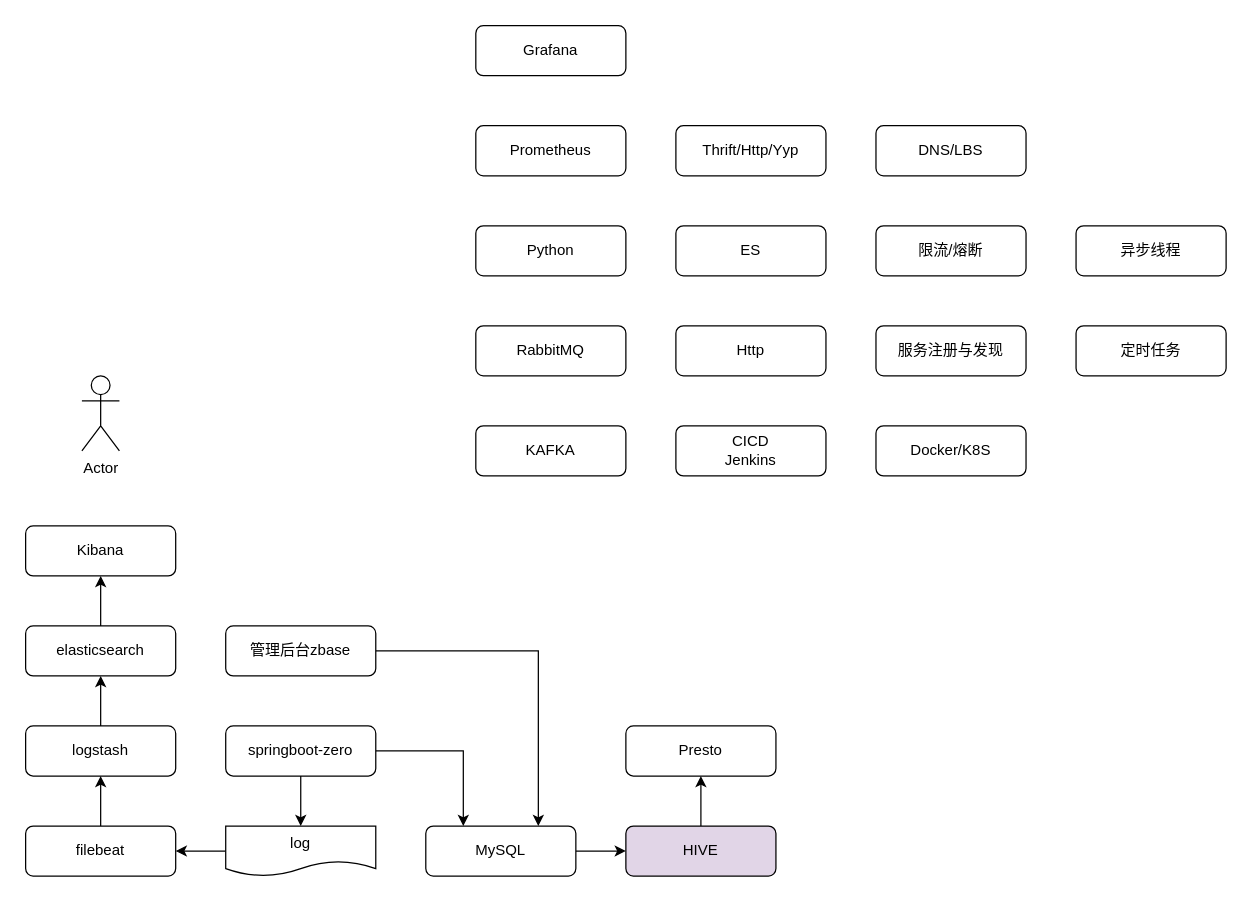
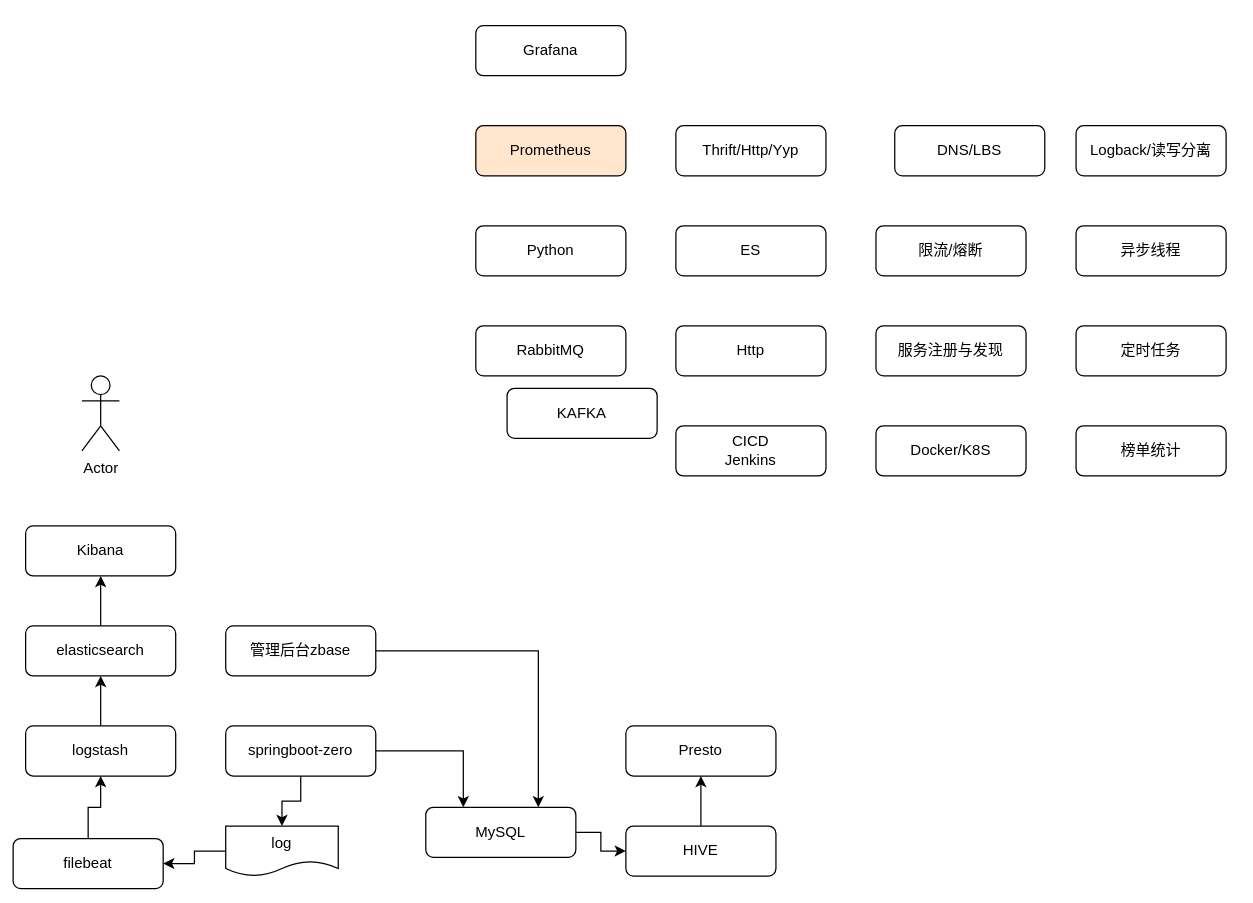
  <mxCell id="0" />
  <mxCell id="1" parent="0" />
  <mxCell id="2" value="" style="edgeStyle=orthogonalEdgeStyle;rounded=0;orthogonalLoop=1;jettySize=auto;html=1;" edge="1" parent="1" source="3" target="36"><mxGeometry relative="1" as="geometry" /></mxCell>
- <mxCell id="3" value="MySQL" style="rounded=1;whiteSpace=wrap;html=1;" parent="1" vertex="1"><mxGeometry x="340" y="660" width="120" height="40" as="geometry" /></mxCell>
+ <mxCell id="3" value="MySQL" style="rounded=1;whiteSpace=wrap;html=1;" parent="1" vertex="1"><mxGeometry x="340" y="645" width="120" height="40" as="geometry" /></mxCell>
  <mxCell id="4" value="Http" style="rounded=1;whiteSpace=wrap;html=1;" parent="1" vertex="1"><mxGeometry x="540" width="120" height="40" as="geometry" y="260" /></mxCell>
- <mxCell id="5" value="KAFKA" style="rounded=1;whiteSpace=wrap;html=1;" parent="1" vertex="1"><mxGeometry x="380" y="340" width="120" height="40" as="geometry" /></mxCell>
+ <mxCell id="5" value="KAFKA" style="rounded=1;whiteSpace=wrap;html=1;" parent="1" vertex="1"><mxGeometry x="405" y="310" width="120" height="40" as="geometry" /></mxCell>
  <mxCell id="6" value="RabbitMQ" style="rounded=1;whiteSpace=wrap;html=1;" parent="1" vertex="1"><mxGeometry x="380" width="120" height="40" as="geometry" y="260" /></mxCell>
- <mxCell id="7" value="Prometheus" style="rounded=1;whiteSpace=wrap;html=1;" parent="1" vertex="1"><mxGeometry x="380" y="100" width="120" height="40" as="geometry" /></mxCell>
+ <mxCell id="7" value="Prometheus" style="rounded=1;whiteSpace=wrap;html=1;fillColor=#ffe6cc;" parent="1" vertex="1"><mxGeometry x="380" y="100" width="120" height="40" as="geometry" /></mxCell>
  <mxCell id="8" value="Grafana" style="rounded=1;whiteSpace=wrap;html=1;" parent="1" vertex="1"><mxGeometry x="380" y="20" width="120" height="40" as="geometry" /></mxCell>
  <mxCell id="9" value="Thrift/Http/Yyp" style="rounded=1;whiteSpace=wrap;html=1;" parent="1" vertex="1"><mxGeometry x="540" y="100" width="120" height="40" as="geometry" /></mxCell>
  <mxCell id="10" value="服务注册与发现" style="rounded=1;whiteSpace=wrap;html=1;" parent="1" vertex="1"><mxGeometry x="700" width="120" height="40" as="geometry" y="260" /></mxCell>
  <mxCell id="11" value="Docker/K8S" style="rounded=1;whiteSpace=wrap;html=1;" parent="1" vertex="1"><mxGeometry x="700" y="340" width="120" height="40" as="geometry" /></mxCell>
  <mxCell id="12" value="限流/熔断" style="rounded=1;whiteSpace=wrap;html=1;" parent="1" vertex="1"><mxGeometry x="700" y="180" width="120" height="40" as="geometry" /></mxCell>
  <mxCell id="13" value="ES" style="rounded=1;whiteSpace=wrap;html=1;" parent="1" vertex="1"><mxGeometry x="540" y="180" width="120" height="40" as="geometry" /></mxCell>
+ <mxCell id="14" value="Logback/读写分离" style="rounded=1;whiteSpace=wrap;html=1;" parent="1" vertex="1"><mxGeometry x="860" y="100" width="120" height="40" as="geometry" /></mxCell>
  <mxCell id="15" value="Kibana" style="rounded=1;whiteSpace=wrap;html=1;" parent="1" vertex="1"><mxGeometry x="20" y="420" width="120" height="40" as="geometry" /></mxCell>
- <mxCell id="16" value="DNS/LBS" style="rounded=1;whiteSpace=wrap;html=1;" parent="1" vertex="1"><mxGeometry x="700" y="100" width="120" height="40" as="geometry" /></mxCell>
+ <mxCell id="16" value="DNS/LBS" style="rounded=1;whiteSpace=wrap;html=1;" parent="1" vertex="1"><mxGeometry x="715" y="100" width="120" height="40" as="geometry" /></mxCell>
  <mxCell id="17" value="Python" style="rounded=1;whiteSpace=wrap;html=1;" parent="1" vertex="1"><mxGeometry x="380" y="180" width="120" height="40" as="geometry" /></mxCell>
  <mxCell id="18" value="异步线程" style="rounded=1;whiteSpace=wrap;html=1;" parent="1" vertex="1"><mxGeometry x="860" y="180" width="120" height="40" as="geometry" /></mxCell>
  <mxCell id="19" value="定时任务" style="rounded=1;whiteSpace=wrap;html=1;" parent="1" vertex="1"><mxGeometry x="860" width="120" height="40" as="geometry" y="260" /></mxCell>
+ <mxCell id="20" value="榜单统计" style="rounded=1;whiteSpace=wrap;html=1;" parent="1" vertex="1"><mxGeometry x="860" y="340" width="120" height="40" as="geometry" /></mxCell>
  <mxCell id="21" style="edgeStyle=orthogonalEdgeStyle;rounded=0;orthogonalLoop=1;jettySize=auto;html=1;entryX=0.75;entryY=0;entryDx=0;entryDy=0;" edge="1" parent="1" source="22" target="3"><mxGeometry relative="1" as="geometry" /></mxCell>
  <mxCell id="22" value="管理后台zbase" style="rounded=1;whiteSpace=wrap;html=1;" parent="1" vertex="1"><mxGeometry x="180" y="500" width="120" height="40" as="geometry" /></mxCell>
  <mxCell id="23" value="" style="edgeStyle=orthogonalEdgeStyle;rounded=0;orthogonalLoop=1;jettySize=auto;html=1;" edge="1" parent="1" source="24" target="28"><mxGeometry relative="1" as="geometry" /></mxCell>
  <mxCell id="24" value="logstash" style="rounded=1;whiteSpace=wrap;html=1;" vertex="1" parent="1"><mxGeometry x="20" y="580" width="120" height="40" as="geometry" /></mxCell>
  <mxCell id="25" value="" style="edgeStyle=orthogonalEdgeStyle;rounded=0;orthogonalLoop=1;jettySize=auto;html=1;" edge="1" parent="1" source="26" target="24"><mxGeometry relative="1" as="geometry" /></mxCell>
- <mxCell id="26" value="filebeat" style="rounded=1;whiteSpace=wrap;html=1;" vertex="1" parent="1"><mxGeometry x="20" y="660" width="120" height="40" as="geometry" /></mxCell>
+ <mxCell id="26" value="filebeat" style="rounded=1;whiteSpace=wrap;html=1;" vertex="1" parent="1"><mxGeometry x="10" y="670" width="120" height="40" as="geometry" /></mxCell>
  <mxCell id="27" value="" style="edgeStyle=orthogonalEdgeStyle;rounded=0;orthogonalLoop=1;jettySize=auto;html=1;" edge="1" parent="1" source="28" target="15"><mxGeometry relative="1" as="geometry" /></mxCell>
  <mxCell id="28" value="elasticsearch" style="rounded=1;whiteSpace=wrap;html=1;" vertex="1" parent="1"><mxGeometry x="20" y="500" width="120" height="40" as="geometry" /></mxCell>
  <mxCell id="29" value="" style="edgeStyle=orthogonalEdgeStyle;rounded=0;orthogonalLoop=1;jettySize=auto;html=1;" edge="1" parent="1" source="31" target="33"><mxGeometry relative="1" as="geometry" /></mxCell>
  <mxCell id="30" style="edgeStyle=orthogonalEdgeStyle;rounded=0;orthogonalLoop=1;jettySize=auto;html=1;exitX=1;exitY=0.5;exitDx=0;exitDy=0;entryX=0.25;entryY=0;entryDx=0;entryDy=0;" edge="1" parent="1" source="31" target="3"><mxGeometry relative="1" as="geometry" /></mxCell>
  <mxCell id="31" value="springboot-zero" style="rounded=1;whiteSpace=wrap;html=1;" vertex="1" parent="1"><mxGeometry x="180" y="580" width="120" height="40" as="geometry" /></mxCell>
  <mxCell id="32" value="" style="edgeStyle=orthogonalEdgeStyle;rounded=0;orthogonalLoop=1;jettySize=auto;html=1;" edge="1" parent="1" source="33" target="26"><mxGeometry relative="1" as="geometry" /></mxCell>
- <mxCell id="33" value="log" style="shape=document;whiteSpace=wrap;html=1;boundedLbl=1;" vertex="1" parent="1"><mxGeometry x="180" y="660" width="120" height="40" as="geometry" /></mxCell>
+ <mxCell id="33" value="log" style="shape=document;whiteSpace=wrap;html=1;boundedLbl=1;" vertex="1" parent="1"><mxGeometry x="180" y="660" width="90" height="40" as="geometry" /></mxCell>
  <mxCell id="34" value="Actor" style="shape=umlActor;verticalLabelPosition=bottom;verticalAlign=top;html=1;outlineConnect=0;" vertex="1" parent="1"><mxGeometry x="65" y="300" width="30" height="60" as="geometry" /></mxCell>
  <mxCell id="35" value="" style="edgeStyle=orthogonalEdgeStyle;rounded=0;orthogonalLoop=1;jettySize=auto;html=1;" edge="1" parent="1" source="36" target="37"><mxGeometry relative="1" as="geometry" /></mxCell>
- <mxCell id="36" value="HIVE" style="rounded=1;whiteSpace=wrap;html=1;fillColor=#e1d5e7;" vertex="1" parent="1"><mxGeometry x="500" y="660" width="120" height="40" as="geometry" /></mxCell>
+ <mxCell id="36" value="HIVE" style="rounded=1;whiteSpace=wrap;html=1;" vertex="1" parent="1"><mxGeometry x="500" y="660" width="120" height="40" as="geometry" /></mxCell>
  <mxCell id="37" value="Presto" style="rounded=1;whiteSpace=wrap;html=1;" vertex="1" parent="1"><mxGeometry x="500" y="580" width="120" height="40" as="geometry" /></mxCell>
  <mxCell id="38" value="CICD&lt;br&gt;Jenkins" style="rounded=1;whiteSpace=wrap;html=1;" vertex="1" parent="1"><mxGeometry x="540" y="340" width="120" height="40" as="geometry" /></mxCell>
